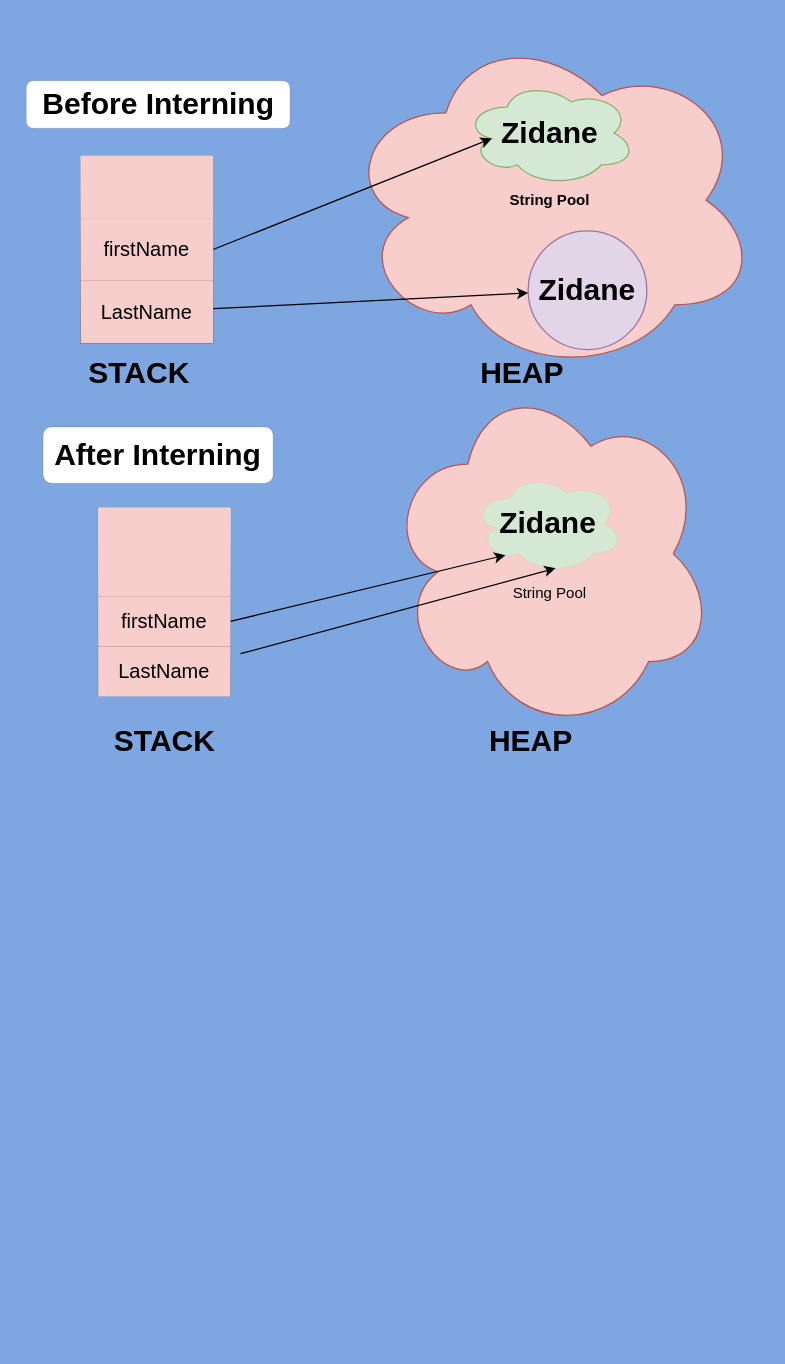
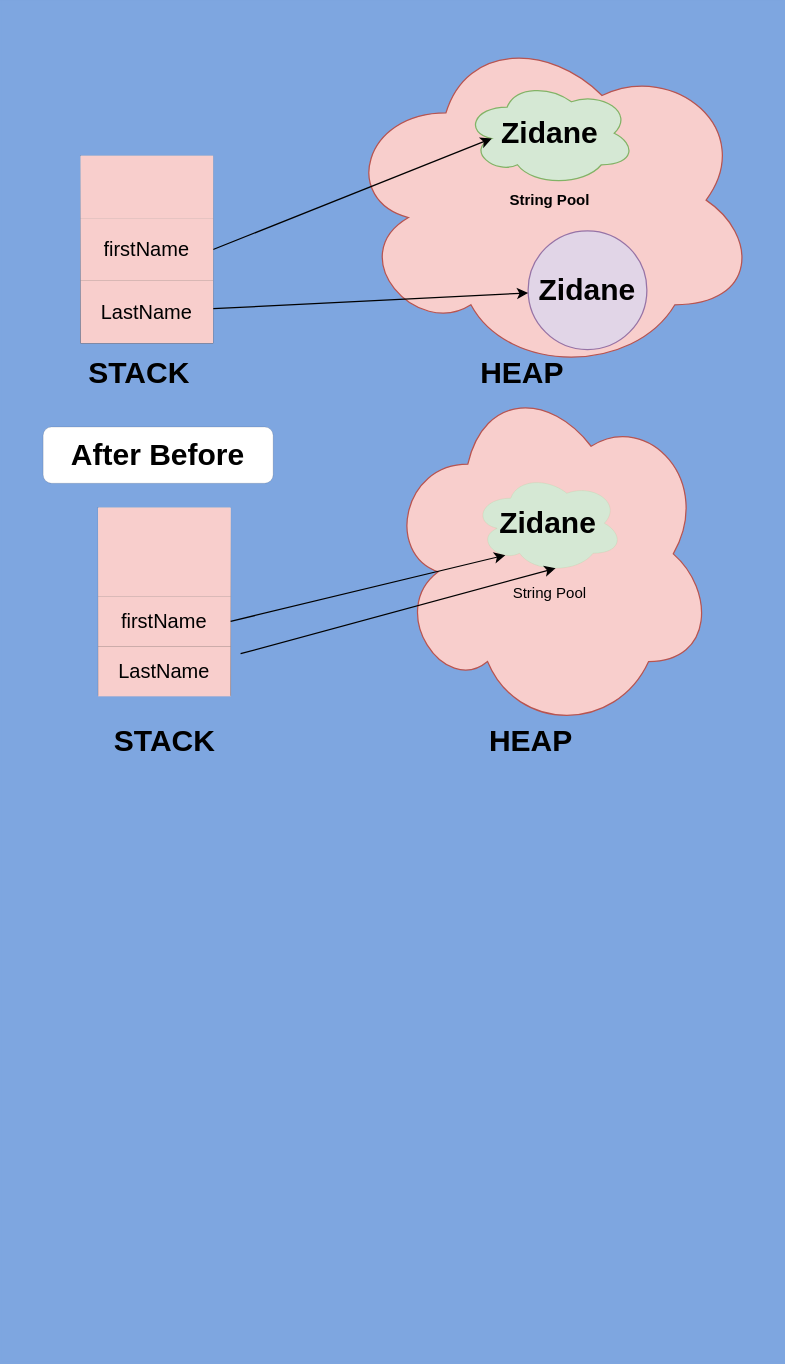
  <mxCell id="0" />
  <mxCell id="1" parent="0" />
  <mxCell id="2" value="" style="shape=partialRectangle;html=1;whiteSpace=wrap;connectable=0;strokeColor=inherit;overflow=hidden;fillColor=none;top=0;left=0;bottom=0;right=0;pointerEvents=1;fontSize=16;" vertex="1" parent="1"><mxGeometry x="157" y="1029" width="48" height="40" as="geometry"><mxRectangle width="48" height="40" as="alternateBounds" /></mxGeometry></mxCell>
  <mxCell id="3" value="" style="shape=partialRectangle;html=1;whiteSpace=wrap;connectable=0;strokeColor=inherit;overflow=hidden;fillColor=none;top=0;left=0;bottom=0;right=0;pointerEvents=1;fontSize=16;" vertex="1" parent="1"><mxGeometry x="157" y="1029" width="48" height="40" as="geometry"><mxRectangle width="48" height="40" as="alternateBounds" /></mxGeometry></mxCell>
  <mxCell id="4" value="" style="shape=partialRectangle;html=1;whiteSpace=wrap;connectable=0;strokeColor=inherit;overflow=hidden;fillColor=none;top=0;left=0;bottom=0;right=0;pointerEvents=1;fontSize=16;" vertex="1" parent="1"><mxGeometry x="157" y="1029" width="48" height="40" as="geometry"><mxRectangle width="48" height="40" as="alternateBounds" /></mxGeometry></mxCell>
  <mxCell id="5" value="&lt;h4&gt;String Pool&lt;/h4&gt;" style="ellipse;shape=cloud;whiteSpace=wrap;html=1;fillColor=#f8cecc;strokeColor=#b85450;" vertex="1" parent="1"><mxGeometry x="273" y="20" width="333" height="279" as="geometry" /></mxCell>
  <mxCell id="6" value="&lt;h1&gt;Zidane&lt;/h1&gt;" style="ellipse;shape=cloud;whiteSpace=wrap;html=1;fillColor=#d5e8d4;strokeColor=#82b366;" vertex="1" parent="1"><mxGeometry x="371" y="64" width="137" height="84" as="geometry" /></mxCell>
  <mxCell id="7" value="&lt;h1&gt;Zidane&lt;/h1&gt;" style="ellipse;whiteSpace=wrap;html=1;aspect=fixed;fillColor=#e1d5e7;strokeColor=#9673a6;" vertex="1" parent="1"><mxGeometry x="422" y="184" width="95" height="95" as="geometry" /></mxCell>
  <mxCell id="8" value="" style="endArrow=classic;html=1;rounded=0;" edge="1" parent="1" source="15" target="7"><mxGeometry width="50" height="50" relative="1" as="geometry"><mxPoint x="157" y="419" as="sourcePoint" /><mxPoint x="207" y="369" as="targetPoint" /></mxGeometry></mxCell>
  <mxCell id="9" value="" style="endArrow=classic;html=1;rounded=0;entryX=0.16;entryY=0.55;entryDx=0;entryDy=0;entryPerimeter=0;startArrow=none;exitX=1;exitY=0.5;exitDx=0;exitDy=0;" edge="1" parent="1" source="13" target="6"><mxGeometry width="50" height="50" relative="1" as="geometry"><mxPoint x="158" y="369" as="sourcePoint" /><mxPoint x="208" y="319" as="targetPoint" /></mxGeometry></mxCell>
  <mxCell id="10" value="" style="shape=table;startSize=0;container=1;collapsible=0;childLayout=tableLayout;fontSize=16;rowLines=1;columnLines=0;separatorColor=#000000;swimlaneLine=0;gradientColor=default;fillColor=default;flipH=0;rounded=0;shadow=0;perimeterSpacing=8;strokeWidth=0;" vertex="1" parent="1"><mxGeometry x="64" y="124" width="106" height="150" as="geometry" /></mxCell>
  <mxCell id="11" value="" style="shape=tableRow;horizontal=0;startSize=0;swimlaneHead=0;swimlaneBody=0;strokeColor=inherit;top=0;left=0;bottom=0;right=0;collapsible=0;dropTarget=0;fillColor=none;points=[[0,0.5],[1,0.5]];portConstraint=eastwest;fontSize=16;" vertex="1" parent="10"><mxGeometry width="106" height="50" as="geometry" /></mxCell>
  <mxCell id="12" value="" style="shape=partialRectangle;html=1;whiteSpace=wrap;connectable=0;strokeColor=#b85450;overflow=hidden;fillColor=#f8cecc;top=0;left=0;bottom=0;right=0;pointerEvents=1;fontSize=16;" vertex="1" parent="11"><mxGeometry width="106" height="50" as="geometry"><mxRectangle width="106" height="50" as="alternateBounds" /></mxGeometry></mxCell>
  <mxCell id="13" value="" style="shape=tableRow;horizontal=0;startSize=0;swimlaneHead=0;swimlaneBody=0;strokeColor=inherit;top=0;left=0;bottom=0;right=0;collapsible=0;dropTarget=0;fillColor=none;points=[[0,0.5],[1,0.5]];portConstraint=eastwest;fontSize=16;" vertex="1" parent="10"><mxGeometry y="50" width="106" height="50" as="geometry" /></mxCell>
  <mxCell id="14" value="firstName" style="shape=partialRectangle;html=1;whiteSpace=wrap;connectable=0;strokeColor=#b85450;overflow=hidden;fillColor=#f8cecc;top=0;left=0;bottom=0;right=0;pointerEvents=1;fontSize=16;" vertex="1" parent="13"><mxGeometry width="106" height="50" as="geometry"><mxRectangle width="106" height="50" as="alternateBounds" /></mxGeometry></mxCell>
  <mxCell id="15" value="" style="shape=tableRow;horizontal=0;startSize=0;swimlaneHead=0;swimlaneBody=0;strokeColor=inherit;top=0;left=0;bottom=0;right=0;collapsible=0;dropTarget=0;fillColor=none;points=[[0,0.5],[1,0.5]];portConstraint=eastwest;fontSize=16;" vertex="1" parent="10"><mxGeometry y="100" width="106" height="50" as="geometry" /></mxCell>
  <mxCell id="16" value="LastName" style="shape=partialRectangle;html=1;whiteSpace=wrap;connectable=0;strokeColor=#b85450;overflow=hidden;fillColor=#f8cecc;top=0;left=0;bottom=0;right=0;pointerEvents=1;fontSize=16;" vertex="1" parent="15"><mxGeometry width="106" height="50" as="geometry"><mxRectangle width="106" height="50" as="alternateBounds" /></mxGeometry></mxCell>
- <mxCell id="17" value="&lt;h1&gt;Before Interning&lt;/h1&gt;" style="rounded=1;whiteSpace=wrap;html=1;shadow=0;sketch=0;strokeWidth=0;" vertex="1" parent="1"><mxGeometry x="20.5" y="64" width="211" height="38" as="geometry" /></mxCell>
- <mxCell id="18" value="&lt;h1&gt;After Interning&lt;/h1&gt;" style="rounded=1;whiteSpace=wrap;html=1;shadow=0;sketch=0;strokeWidth=0;" vertex="1" parent="1"><mxGeometry x="34" y="341" width="184" height="45" as="geometry" /></mxCell>
+ <mxCell id="18" value="&lt;h1&gt;After Before&lt;/h1&gt;" style="rounded=1;whiteSpace=wrap;html=1;shadow=0;sketch=0;strokeWidth=0;" vertex="1" parent="1"><mxGeometry x="34" y="341" width="184" height="45" as="geometry" /></mxCell>
  <mxCell id="19" value="" style="shape=table;startSize=0;container=1;collapsible=0;childLayout=tableLayout;fontSize=16;rowLines=1;columnLines=0;separatorColor=#000000;swimlaneLine=0;gradientColor=default;fillColor=default;flipH=0;rounded=0;shadow=0;perimeterSpacing=8;strokeWidth=0;" vertex="1" parent="1"><mxGeometry x="78" y="405.49" width="106" height="150.512" as="geometry" /></mxCell>
  <mxCell id="20" value="" style="shape=tableRow;horizontal=0;startSize=0;swimlaneHead=0;swimlaneBody=0;strokeColor=inherit;top=0;left=0;bottom=0;right=0;collapsible=0;dropTarget=0;fillColor=none;points=[[0,0.5],[1,0.5]];portConstraint=eastwest;fontSize=16;" vertex="1" parent="19"><mxGeometry width="106" height="71" as="geometry" /></mxCell>
  <mxCell id="21" value="" style="shape=partialRectangle;html=1;whiteSpace=wrap;connectable=0;strokeColor=#b85450;overflow=hidden;fillColor=#f8cecc;top=0;left=0;bottom=0;right=0;pointerEvents=1;fontSize=16;" vertex="1" parent="20"><mxGeometry width="106" height="71" as="geometry"><mxRectangle width="106" height="71" as="alternateBounds" /></mxGeometry></mxCell>
  <mxCell id="22" value="" style="shape=tableRow;horizontal=0;startSize=0;swimlaneHead=0;swimlaneBody=0;strokeColor=inherit;top=0;left=0;bottom=0;right=0;collapsible=0;dropTarget=0;fillColor=none;points=[[0,0.5],[1,0.5]];portConstraint=eastwest;fontSize=16;" vertex="1" parent="19"><mxGeometry y="71" width="106" height="40" as="geometry" /></mxCell>
  <mxCell id="23" value="firstName" style="shape=partialRectangle;html=1;whiteSpace=wrap;connectable=0;strokeColor=#b85450;overflow=hidden;fillColor=#f8cecc;top=0;left=0;bottom=0;right=0;pointerEvents=1;fontSize=16;" vertex="1" parent="22"><mxGeometry width="106" height="40" as="geometry"><mxRectangle width="106" height="40" as="alternateBounds" /></mxGeometry></mxCell>
  <mxCell id="24" value="" style="shape=tableRow;horizontal=0;startSize=0;swimlaneHead=0;swimlaneBody=0;strokeColor=inherit;top=0;left=0;bottom=0;right=0;collapsible=0;dropTarget=0;fillColor=none;points=[[0,0.5],[1,0.5]];portConstraint=eastwest;fontSize=16;" vertex="1" parent="19"><mxGeometry y="111" width="106" height="40" as="geometry" /></mxCell>
  <mxCell id="25" value="LastName" style="shape=partialRectangle;html=1;whiteSpace=wrap;connectable=0;strokeColor=#b85450;overflow=hidden;fillColor=#f8cecc;top=0;left=0;bottom=0;right=0;pointerEvents=1;fontSize=16;" vertex="1" parent="24"><mxGeometry width="106" height="40" as="geometry"><mxRectangle width="106" height="40" as="alternateBounds" /></mxGeometry></mxCell>
  <mxCell id="26" value="&lt;h4&gt;&lt;br&gt;&lt;/h4&gt;&lt;div&gt;&lt;br&gt;&lt;/div&gt;&lt;div&gt;String Pool&lt;/div&gt;" style="ellipse;shape=cloud;whiteSpace=wrap;html=1;fillColor=#f8cecc;strokeColor=#b85450;" vertex="1" parent="1"><mxGeometry x="308" y="299" width="263" height="287" as="geometry" /></mxCell>
  <mxCell id="27" value="&lt;h1 style=&quot;border-color: var(--border-color);&quot;&gt;Zidane&lt;/h1&gt;" style="ellipse;shape=cloud;whiteSpace=wrap;html=1;rounded=0;shadow=0;sketch=0;strokeWidth=0;fillColor=#d5e8d4;strokeColor=#82b366;" vertex="1" parent="1"><mxGeometry x="378" y="378" width="120" height="80" as="geometry" /></mxCell>
  <mxCell id="28" value="&lt;h1&gt;&lt;b&gt;STACK&lt;/b&gt;&lt;/h1&gt;" style="text;strokeColor=none;align=center;fillColor=none;html=1;verticalAlign=middle;whiteSpace=wrap;rounded=0;" vertex="1" parent="1"><mxGeometry x="81.498" y="282.502" width="60" height="30" as="geometry" /></mxCell>
  <mxCell id="29" value="&lt;h1&gt;&lt;b&gt;HEAP&lt;/b&gt;&lt;/h1&gt;" style="text;html=1;align=center;verticalAlign=middle;resizable=0;points=[];autosize=1;strokeColor=none;fillColor=none;" vertex="1" parent="1"><mxGeometry x="374" y="261" width="85" height="73" as="geometry" /></mxCell>
  <mxCell id="30" value="" style="endArrow=classic;html=1;rounded=0;exitX=1;exitY=0.5;exitDx=0;exitDy=0;entryX=0.215;entryY=0.819;entryDx=0;entryDy=0;entryPerimeter=0;" edge="1" parent="1" source="22" target="27"><mxGeometry width="50" height="50" relative="1" as="geometry"><mxPoint x="188" y="488" as="sourcePoint" /><mxPoint x="337" y="285" as="targetPoint" /></mxGeometry></mxCell>
  <mxCell id="31" value="" style="endArrow=classic;html=1;rounded=0;entryX=0.55;entryY=0.95;entryDx=0;entryDy=0;entryPerimeter=0;exitX=1;exitY=0.75;exitDx=0;exitDy=0;" edge="1" parent="1" source="19" target="27"><mxGeometry width="50" height="50" relative="1" as="geometry"><mxPoint x="177" y="530" as="sourcePoint" /><mxPoint x="227" y="480" as="targetPoint" /></mxGeometry></mxCell>
  <mxCell id="32" value="&lt;h1&gt;HEAP&lt;/h1&gt;" style="text;html=1;align=center;verticalAlign=middle;resizable=0;points=[];autosize=1;strokeColor=none;fillColor=none;" vertex="1" parent="1"><mxGeometry x="381" y="556" width="85" height="73" as="geometry" /></mxCell>
  <mxCell id="33" value="&lt;h1&gt;STACK&lt;/h1&gt;" style="text;html=1;align=center;verticalAlign=middle;resizable=0;points=[];autosize=1;strokeColor=none;fillColor=none;" vertex="1" parent="1"><mxGeometry x="81.5" y="556" width="99" height="73" as="geometry" /></mxCell>
